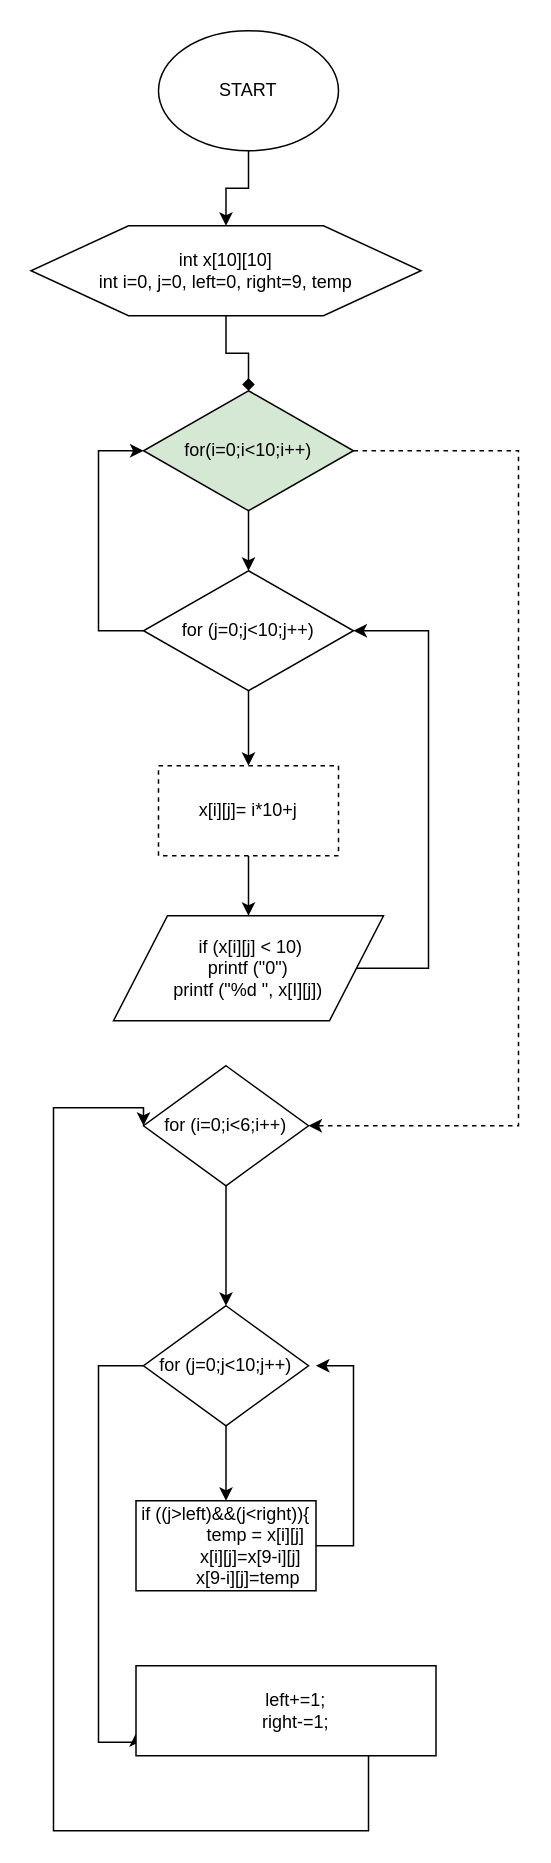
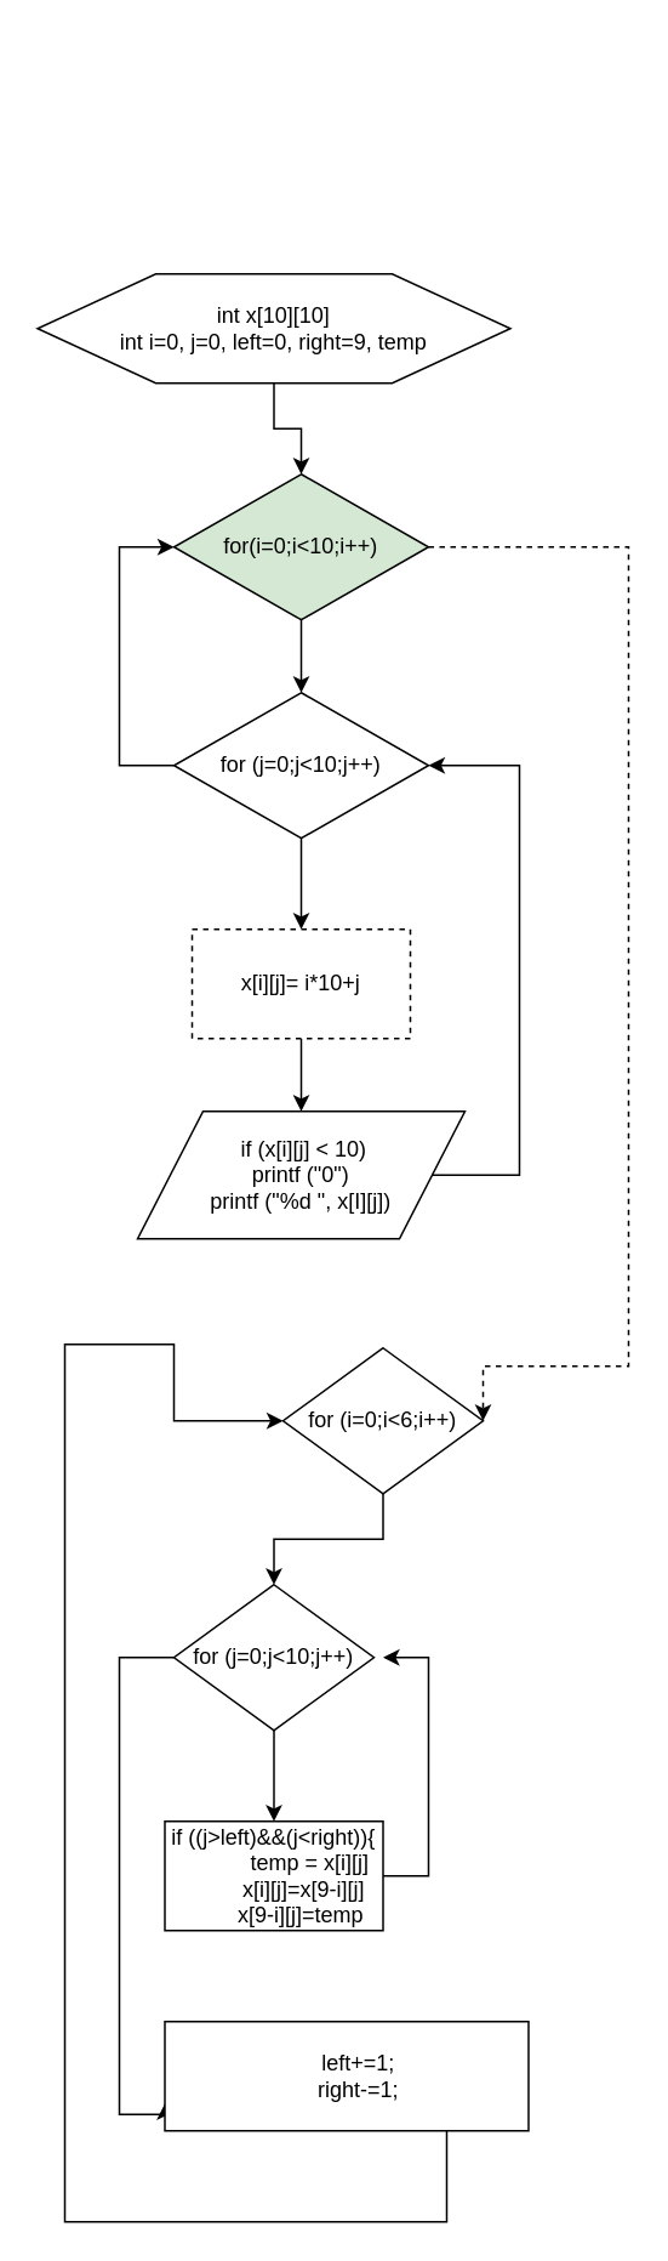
  <mxCell id="0" />
  <mxCell id="1" parent="0" />
- <mxCell id="2" value="" parent="1" style="edgeStyle=orthogonalEdgeStyle;rounded=0;orthogonalLoop=1;jettySize=auto;html=1;" edge="1" source="3" target="5"><mxGeometry as="geometry" relative="1" /></mxCell>
- <mxCell id="3" value="START" parent="1" style="ellipse;whiteSpace=wrap;html=1;" vertex="1"><mxGeometry as="geometry" height="80" width="120" x="105" y="20" /></mxCell>
- <mxCell id="4" value="" parent="1" style="edgeStyle=orthogonalEdgeStyle;rounded=0;orthogonalLoop=1;jettySize=auto;html=1;endArrow=diamond;" edge="1" source="5" target="8"><mxGeometry as="geometry" relative="1" /></mxCell>
+ <mxCell id="4" value="" parent="1" style="edgeStyle=orthogonalEdgeStyle;rounded=0;orthogonalLoop=1;jettySize=auto;html=1;" edge="1" source="5" target="8"><mxGeometry as="geometry" relative="1" /></mxCell>
  <mxCell id="5" value="int x[10][10]&lt;br&gt;int i=0, j=0, left=0, right=9, temp" parent="1" style="shape=hexagon;perimeter=hexagonPerimeter2;whiteSpace=wrap;html=1;" vertex="1"><mxGeometry x="20" y="150" as="geometry" height="60" width="260" /></mxCell>
  <mxCell id="6" value="" parent="1" style="edgeStyle=orthogonalEdgeStyle;rounded=0;orthogonalLoop=1;jettySize=auto;html=1;" edge="1" source="8" target="11"><mxGeometry as="geometry" relative="1" /></mxCell>
  <mxCell id="7" value="" parent="1" style="edgeStyle=orthogonalEdgeStyle;rounded=0;orthogonalLoop=1;jettySize=auto;html=1;entryX=1;entryY=0.5;entryDx=0;entryDy=0;dashed=1;" edge="1" source="8" target="17"><mxGeometry as="geometry" relative="1"><mxPoint as="targetPoint" x="335" y="770" /><Array as="points"><mxPoint x="345" y="300" /><mxPoint x="345" y="750" /></Array></mxGeometry></mxCell>
  <mxCell id="8" value="for(i=0;i&amp;lt;10;i++)" parent="1" style="rhombus;whiteSpace=wrap;html=1;fillColor=#d5e8d4;" vertex="1"><mxGeometry as="geometry" height="80" width="140" x="95" y="260" /></mxCell>
  <mxCell id="9" value="" parent="1" style="edgeStyle=orthogonalEdgeStyle;rounded=0;orthogonalLoop=1;jettySize=auto;html=1;" edge="1" source="11" target="13"><mxGeometry as="geometry" relative="1" /></mxCell>
  <mxCell id="10" value="" parent="1" style="edgeStyle=orthogonalEdgeStyle;rounded=0;orthogonalLoop=1;jettySize=auto;html=1;entryX=0;entryY=0.5;entryDx=0;entryDy=0;" edge="1" source="11" target="8"><mxGeometry as="geometry" relative="1"><mxPoint as="targetPoint" x="75" y="300" /><Array as="points"><mxPoint x="65" y="420" /><mxPoint x="65" y="300" /></Array></mxGeometry></mxCell>
  <mxCell id="11" value="for (j=0;j&amp;lt;10;j++)" parent="1" style="rhombus;whiteSpace=wrap;html=1;" vertex="1"><mxGeometry as="geometry" height="80" width="140" x="95" y="380" /></mxCell>
  <mxCell id="12" value="" parent="1" style="edgeStyle=orthogonalEdgeStyle;rounded=0;orthogonalLoop=1;jettySize=auto;html=1;" edge="1" source="13" target="15"><mxGeometry as="geometry" relative="1" /></mxCell>
  <mxCell id="13" value="x[i][j]= i*10+j" parent="1" style="rounded=0;whiteSpace=wrap;html=1;dashed=1;" vertex="1"><mxGeometry as="geometry" height="60" width="120" x="105" y="510" /></mxCell>
  <mxCell id="14" value="" parent="1" style="edgeStyle=orthogonalEdgeStyle;rounded=0;orthogonalLoop=1;jettySize=auto;html=1;" edge="1" source="15"><mxGeometry as="geometry" relative="1"><mxPoint as="targetPoint" x="235" y="420" /><Array as="points"><mxPoint x="285" y="645" /><mxPoint x="285" y="420" /><mxPoint x="237" y="420" /></Array></mxGeometry></mxCell>
  <mxCell id="15" value="&amp;nbsp;if (x[i][j] &amp;lt; 10)&lt;br&gt;printf (&quot;0&quot;)&lt;br&gt;printf (&quot;%d &quot;, x[I][j])" parent="1" style="shape=parallelogram;perimeter=parallelogramPerimeter;whiteSpace=wrap;html=1;" vertex="1"><mxGeometry as="geometry" height="70" width="180" x="75" y="610" /></mxCell>
  <mxCell id="16" value="" parent="1" style="edgeStyle=orthogonalEdgeStyle;rounded=0;orthogonalLoop=1;jettySize=auto;html=1;" edge="1" source="17" target="20"><mxGeometry as="geometry" relative="1" /></mxCell>
- <mxCell id="17" value="for (i=0;i&amp;lt;6;i++)" parent="1" style="rhombus;whiteSpace=wrap;html=1;" vertex="1"><mxGeometry as="geometry" height="80" width="110" x="95" y="710" /></mxCell>
+ <mxCell id="17" value="for (i=0;i&amp;lt;6;i++)" parent="1" style="rhombus;whiteSpace=wrap;html=1;" vertex="1"><mxGeometry x="155" y="740" as="geometry" height="80" width="110" /></mxCell>
  <mxCell id="18" value="" parent="1" style="edgeStyle=orthogonalEdgeStyle;rounded=0;orthogonalLoop=1;jettySize=auto;html=1;" edge="1" source="20" target="22"><mxGeometry as="geometry" relative="1" /></mxCell>
  <mxCell id="19" value="" parent="1" style="edgeStyle=orthogonalEdgeStyle;rounded=0;orthogonalLoop=1;jettySize=auto;html=1;entryX=0;entryY=0.75;entryDx=0;entryDy=0;" edge="1" source="20" target="24"><mxGeometry as="geometry" relative="1"><mxPoint as="targetPoint" x="75" y="1161" /><Array as="points"><mxPoint x="65" y="910" /><mxPoint x="65" y="1161" /><mxPoint x="90" y="1161" /></Array></mxGeometry></mxCell>
  <mxCell id="20" value="for (j=0;j&amp;lt;10;j++)" parent="1" style="rhombus;whiteSpace=wrap;html=1;" vertex="1"><mxGeometry as="geometry" height="80" width="110" x="95" y="870" /></mxCell>
  <mxCell id="21" value="" parent="1" style="edgeStyle=orthogonalEdgeStyle;rounded=0;orthogonalLoop=1;jettySize=auto;html=1;" edge="1" source="22"><mxGeometry as="geometry" relative="1"><mxPoint as="targetPoint" x="210" y="910" /><Array as="points"><mxPoint x="235" y="1030" /><mxPoint x="235" y="910" /></Array></mxGeometry></mxCell>
  <mxCell id="22" value="if ((j&amp;gt;left)&amp;amp;&amp;amp;(j&amp;lt;right)){&lt;br&gt;&amp;nbsp;&amp;nbsp;&amp;nbsp;&amp;nbsp;&amp;nbsp;&amp;nbsp;&amp;nbsp;&amp;nbsp;&amp;nbsp;&amp;nbsp;&amp;nbsp; temp = x[i][j]&lt;br&gt;&amp;nbsp;&amp;nbsp;&amp;nbsp;&amp;nbsp;&amp;nbsp;&amp;nbsp;&amp;nbsp;&amp;nbsp;&amp;nbsp;&amp;nbsp;&amp;nbsp; x[i][j]=x[9-i][j] &amp;nbsp; &amp;nbsp; &amp;nbsp; &amp;nbsp; &amp;nbsp;&amp;nbsp; x[9-i][j]=temp" parent="1" style="rounded=0;whiteSpace=wrap;html=1;" vertex="1"><mxGeometry as="geometry" height="60" width="120" x="90" y="1000" /></mxCell>
  <mxCell id="23" value="" parent="1" style="edgeStyle=orthogonalEdgeStyle;rounded=0;orthogonalLoop=1;jettySize=auto;html=1;entryX=0;entryY=0.5;entryDx=0;entryDy=0;" edge="1" source="24" target="17"><mxGeometry as="geometry" relative="1"><mxPoint as="targetPoint" x="45" y="738" /><Array as="points"><mxPoint x="245" y="1140" /><mxPoint x="245" y="1220" /><mxPoint x="35" y="1220" /><mxPoint x="35" y="738" /><mxPoint x="95" y="738" /></Array></mxGeometry></mxCell>
  <mxCell id="24" value="&amp;nbsp;&amp;nbsp;&amp;nbsp; left+=1;&lt;br&gt;&amp;nbsp;&amp;nbsp;&amp;nbsp; right-=1;" parent="1" style="rounded=0;whiteSpace=wrap;html=1;" vertex="1"><mxGeometry x="90" y="1110" as="geometry" height="60" width="200" /></mxCell>
